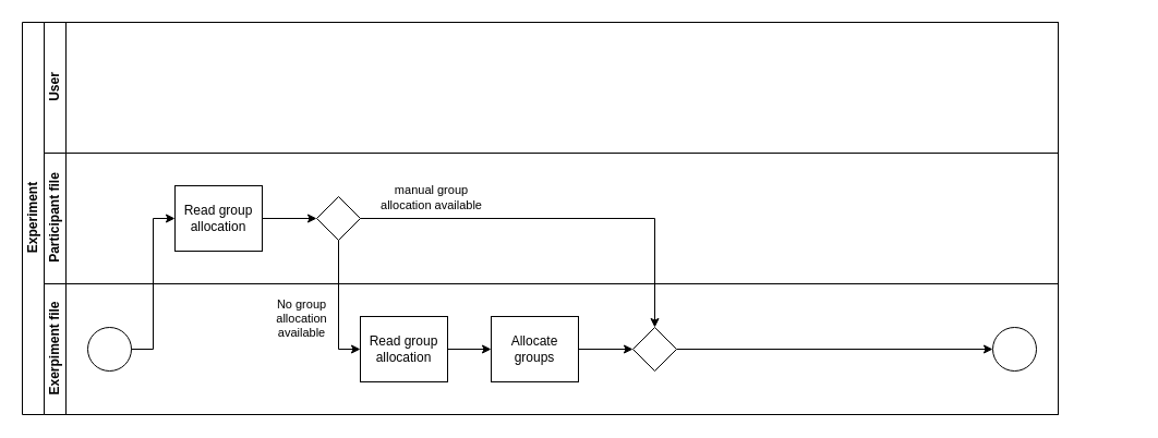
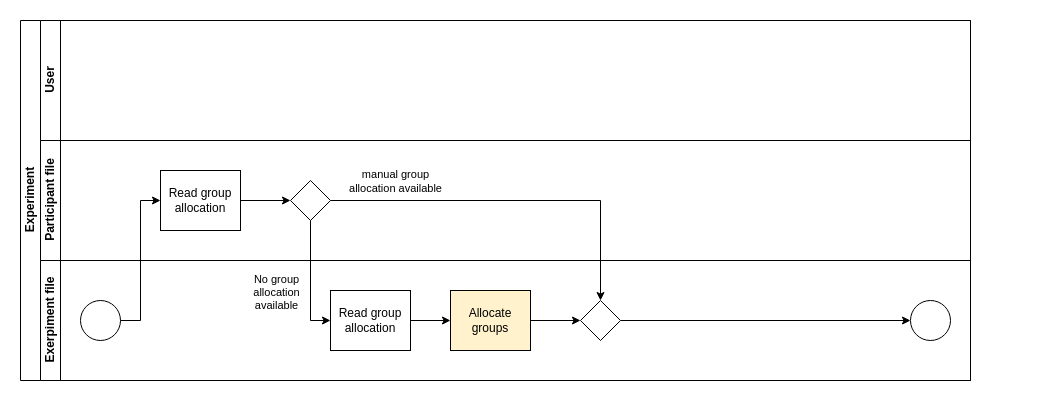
  <mxCell id="0" />
  <mxCell id="1" parent="0" />
  <mxCell id="2" value="Experiment" style="swimlane;html=1;childLayout=stackLayout;resizeParent=1;resizeParentMax=0;horizontal=0;startSize=20;horizontalStack=0;" parent="1" vertex="1"><mxGeometry width="950" height="360" as="geometry" x="20" y="20" /></mxCell>
  <mxCell id="3" value="User" style="swimlane;html=1;startSize=20;horizontal=0;" parent="2" vertex="1"><mxGeometry x="20" width="930" height="120" as="geometry" /></mxCell>
  <mxCell id="4" style="edgeStyle=orthogonalEdgeStyle;rounded=0;orthogonalLoop=1;jettySize=auto;html=1;entryX=0;entryY=0.5;entryDx=0;entryDy=0;" parent="3" edge="1"><mxGeometry relative="1" as="geometry"><mxPoint x="820" y="50" as="targetPoint" /></mxGeometry></mxCell>
  <mxCell id="5" value="Participant file" style="swimlane;html=1;startSize=20;horizontal=0;" parent="2" vertex="1"><mxGeometry x="20" y="120" width="930" height="120" as="geometry" /></mxCell>
  <mxCell id="6" style="edgeStyle=orthogonalEdgeStyle;rounded=0;orthogonalLoop=1;jettySize=auto;html=1;entryX=0;entryY=0.5;entryDx=0;entryDy=0;" parent="5" edge="1"><mxGeometry relative="1" as="geometry"><mxPoint x="900" y="50" as="targetPoint" /></mxGeometry></mxCell>
  <mxCell id="7" value="" style="rhombus;whiteSpace=wrap;html=1;fontFamily=Helvetica;fontSize=12;fontColor=#000000;align=center;" parent="5" vertex="1"><mxGeometry x="250" y="40" width="40" height="40" as="geometry" /></mxCell>
  <mxCell id="8" style="edgeStyle=orthogonalEdgeStyle;rounded=0;orthogonalLoop=1;jettySize=auto;html=1;entryX=0;entryY=0.5;entryDx=0;entryDy=0;" parent="5" source="9" target="7" edge="1"><mxGeometry relative="1" as="geometry" /></mxCell>
  <mxCell id="9" value="Read group allocation" style="rounded=0;whiteSpace=wrap;html=1;fontFamily=Helvetica;fontSize=12;fontColor=#000000;align=center;" parent="5" vertex="1"><mxGeometry x="120" y="30" width="80" height="60" as="geometry" /></mxCell>
  <mxCell id="10" value="Exerpiment file" style="swimlane;html=1;startSize=20;horizontal=0;" parent="2" vertex="1"><mxGeometry x="20" y="240" width="930" height="120" as="geometry" /></mxCell>
  <mxCell id="11" style="edgeStyle=orthogonalEdgeStyle;rounded=0;orthogonalLoop=1;jettySize=auto;html=1;entryX=0;entryY=0.5;entryDx=0;entryDy=0;" edge="1" parent="10" source="12" target="18"><mxGeometry relative="1" as="geometry" /></mxCell>
  <mxCell id="12" value="" style="rhombus;whiteSpace=wrap;html=1;fontFamily=Helvetica;fontSize=12;fontColor=#000000;align=center;" parent="10" vertex="1"><mxGeometry x="540" y="40" width="40" height="40" as="geometry" /></mxCell>
  <mxCell id="13" style="edgeStyle=orthogonalEdgeStyle;rounded=0;orthogonalLoop=1;jettySize=auto;html=1;entryX=0;entryY=0.5;entryDx=0;entryDy=0;" parent="10" source="14" target="16" edge="1"><mxGeometry relative="1" as="geometry" /></mxCell>
  <mxCell id="14" value="Read group allocation" style="rounded=0;whiteSpace=wrap;html=1;fontFamily=Helvetica;fontSize=12;fontColor=#000000;align=center;" parent="10" vertex="1"><mxGeometry x="290" y="30" width="80" height="60" as="geometry" /></mxCell>
  <mxCell id="15" style="edgeStyle=orthogonalEdgeStyle;rounded=0;orthogonalLoop=1;jettySize=auto;html=1;" parent="10" source="16" target="12" edge="1"><mxGeometry relative="1" as="geometry" /></mxCell>
- <mxCell id="16" value="Allocate groups" style="rounded=0;whiteSpace=wrap;html=1;fontFamily=Helvetica;fontSize=12;fontColor=#000000;align=center;" parent="10" vertex="1"><mxGeometry x="410" y="30" width="80" height="60" as="geometry" /></mxCell>
+ <mxCell id="16" value="Allocate groups" style="rounded=0;whiteSpace=wrap;html=1;fontFamily=Helvetica;fontSize=12;fontColor=#000000;align=center;fillColor=#fff2cc;" parent="10" vertex="1"><mxGeometry x="410" y="30" width="80" height="60" as="geometry" /></mxCell>
  <mxCell id="17" value="" style="ellipse;whiteSpace=wrap;html=1;labelBorderColor=default;labelBackgroundColor=default;align=center;" parent="10" vertex="1"><mxGeometry x="40" y="40" width="40" height="40" as="geometry" /></mxCell>
  <mxCell id="18" value="" style="ellipse;whiteSpace=wrap;html=1;labelBorderColor=default;labelBackgroundColor=default;align=center;" vertex="1" parent="10"><mxGeometry x="870" y="40" width="40" height="40" as="geometry" /></mxCell>
  <mxCell id="19" style="edgeStyle=orthogonalEdgeStyle;rounded=0;orthogonalLoop=1;jettySize=auto;html=1;entryX=0.5;entryY=0;entryDx=0;entryDy=0;" parent="2" edge="1"><mxGeometry relative="1" as="geometry"><mxPoint x="860" y="70" as="sourcePoint" /></mxGeometry></mxCell>
  <mxCell id="20" value="No participant &lt;br&gt;chosen" style="edgeLabel;html=1;align=center;verticalAlign=middle;resizable=0;points=[];" parent="19" vertex="1" connectable="0"><mxGeometry x="747" y="2" relative="1" as="geometry"><mxPoint x="38" y="-25" as="offset" /></mxGeometry></mxCell>
  <mxCell id="21" value="No Participant &lt;br&gt;Chosen" style="edgeLabel;html=1;align=center;verticalAlign=middle;resizable=0;points=[];" parent="19" vertex="1" connectable="0"><mxGeometry x="-0.385" y="-2" relative="1" as="geometry"><mxPoint as="offset" /></mxGeometry></mxCell>
  <mxCell id="22" style="edgeStyle=orthogonalEdgeStyle;rounded=0;orthogonalLoop=1;jettySize=auto;html=1;entryX=0;entryY=0.5;entryDx=0;entryDy=0;" parent="2" edge="1"><mxGeometry relative="1" as="geometry"><mxPoint x="740" y="50" as="targetPoint" /></mxGeometry></mxCell>
  <mxCell id="23" style="edgeStyle=orthogonalEdgeStyle;rounded=0;orthogonalLoop=1;jettySize=auto;html=1;entryX=0.5;entryY=0;entryDx=0;entryDy=0;" parent="2" edge="1"><mxGeometry relative="1" as="geometry"><mxPoint x="880" y="50" as="sourcePoint" /></mxGeometry></mxCell>
  <mxCell id="24" value="Participant &lt;br&gt;Chosen" style="edgeLabel;html=1;align=center;verticalAlign=middle;resizable=0;points=[];" parent="23" vertex="1" connectable="0"><mxGeometry x="-0.713" y="3" relative="1" as="geometry"><mxPoint x="38" y="23" as="offset" /></mxGeometry></mxCell>
  <mxCell id="25" style="edgeStyle=orthogonalEdgeStyle;rounded=0;orthogonalLoop=1;jettySize=auto;html=1;entryX=0;entryY=0.5;entryDx=0;entryDy=0;" parent="2" source="7" target="14" edge="1"><mxGeometry relative="1" as="geometry" /></mxCell>
  <mxCell id="26" value="No group &lt;br&gt;allocation &lt;br&gt;available" style="edgeLabel;html=1;align=center;verticalAlign=middle;resizable=0;points=[];" parent="25" vertex="1" connectable="0"><mxGeometry x="-0.639" y="3" relative="1" as="geometry"><mxPoint x="-38" y="49" as="offset" /></mxGeometry></mxCell>
  <mxCell id="27" style="edgeStyle=orthogonalEdgeStyle;rounded=0;orthogonalLoop=1;jettySize=auto;html=1;entryX=0.5;entryY=0;entryDx=0;entryDy=0;" parent="2" source="7" target="12" edge="1"><mxGeometry relative="1" as="geometry" /></mxCell>
  <mxCell id="28" value="manual group &lt;br&gt;allocation available" style="edgeLabel;html=1;align=center;verticalAlign=middle;resizable=0;points=[];" parent="27" vertex="1" connectable="0"><mxGeometry x="-0.822" y="-2" relative="1" as="geometry"><mxPoint x="31" y="-22" as="offset" /></mxGeometry></mxCell>
  <mxCell id="29" style="edgeStyle=orthogonalEdgeStyle;rounded=0;orthogonalLoop=1;jettySize=auto;html=1;entryX=0;entryY=0.5;entryDx=0;entryDy=0;" edge="1" parent="2" source="17" target="9"><mxGeometry relative="1" as="geometry" /></mxCell>
  <mxCell id="30" value="" style="edgeStyle=orthogonalEdgeStyle;rounded=0;orthogonalLoop=1;jettySize=auto;html=1;" parent="1" edge="1"><mxGeometry relative="1" as="geometry"><mxPoint x="1040" y="190" as="targetPoint" /></mxGeometry></mxCell>
